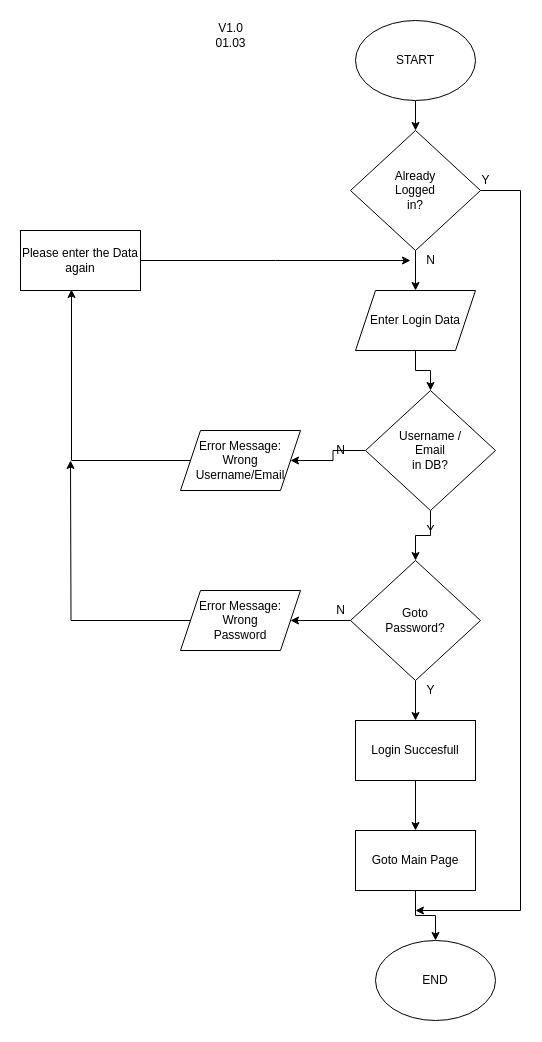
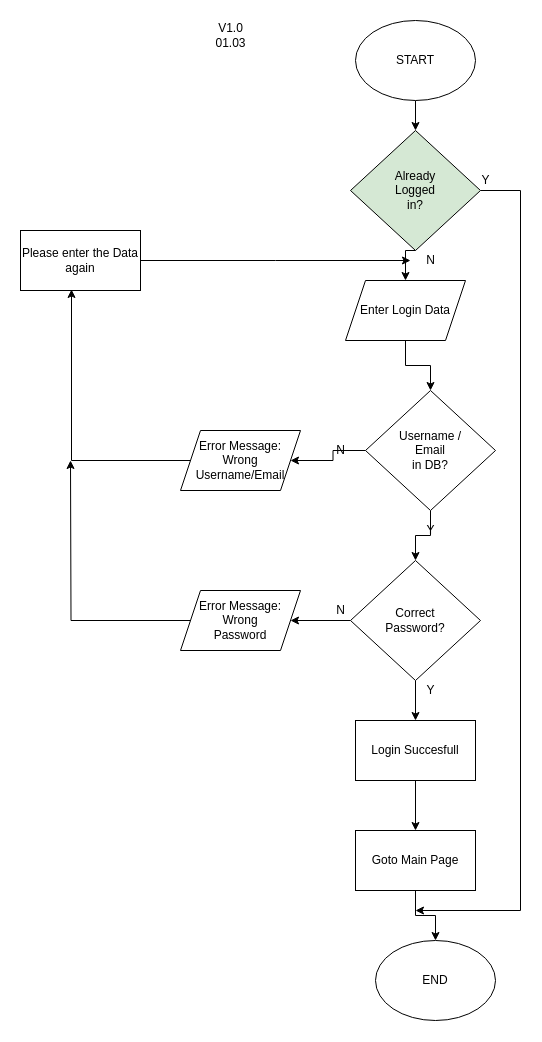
  <mxCell id="0" />
  <mxCell id="1" parent="0" />
  <mxCell id="2" style="edgeStyle=orthogonalEdgeStyle;rounded=0;orthogonalLoop=1;jettySize=auto;html=1;exitX=0.5;exitY=1;exitDx=0;exitDy=0;entryX=0.5;entryY=0;entryDx=0;entryDy=0;" edge="1" parent="1" source="3" target="12"><mxGeometry relative="1" as="geometry" /></mxCell>
  <mxCell id="3" value="START" style="ellipse;whiteSpace=wrap;html=1;" vertex="1" parent="1"><mxGeometry x="355" y="20" width="120" height="80" as="geometry" /></mxCell>
  <mxCell id="4" value="END" style="ellipse;whiteSpace=wrap;html=1;" vertex="1" parent="1"><mxGeometry x="375" y="940" width="120" height="80" as="geometry" /></mxCell>
  <mxCell id="5" style="edgeStyle=orthogonalEdgeStyle;rounded=0;orthogonalLoop=1;jettySize=auto;html=1;exitX=0.5;exitY=1;exitDx=0;exitDy=0;entryX=0.5;entryY=0;entryDx=0;entryDy=0;" edge="1" parent="1" source="6" target="9"><mxGeometry relative="1" as="geometry" /></mxCell>
- <mxCell id="6" value="Enter Login Data" style="shape=parallelogram;perimeter=parallelogramPerimeter;whiteSpace=wrap;html=1;fixedSize=1;" vertex="1" parent="1"><mxGeometry x="355" y="290" width="120" height="60" as="geometry" /></mxCell>
+ <mxCell id="6" value="Enter Login Data" style="shape=parallelogram;perimeter=parallelogramPerimeter;whiteSpace=wrap;html=1;fixedSize=1;" vertex="1" parent="1"><mxGeometry x="345" y="280" width="120" height="60" as="geometry" /></mxCell>
  <mxCell id="7" style="edgeStyle=orthogonalEdgeStyle;rounded=0;orthogonalLoop=1;jettySize=auto;html=1;exitX=0.5;exitY=1;exitDx=0;exitDy=0;entryX=0.5;entryY=0;entryDx=0;entryDy=0;" edge="1" parent="1" source="9" target="15"><mxGeometry relative="1" as="geometry" /></mxCell>
  <mxCell id="8" style="edgeStyle=orthogonalEdgeStyle;rounded=0;orthogonalLoop=1;jettySize=auto;html=1;exitX=0;exitY=0.5;exitDx=0;exitDy=0;entryX=1;entryY=0.5;entryDx=0;entryDy=0;" edge="1" parent="1" source="9" target="30"><mxGeometry relative="1" as="geometry"><mxPoint x="300" y="460" as="targetPoint" /></mxGeometry></mxCell>
  <mxCell id="9" value="Username /&lt;br&gt;Email&lt;br&gt;in DB?" style="rhombus;whiteSpace=wrap;html=1;" vertex="1" parent="1"><mxGeometry x="365" y="390" width="130" height="120" as="geometry" /></mxCell>
  <mxCell id="10" style="edgeStyle=orthogonalEdgeStyle;rounded=0;orthogonalLoop=1;jettySize=auto;html=1;exitX=0.5;exitY=1;exitDx=0;exitDy=0;entryX=0.5;entryY=0;entryDx=0;entryDy=0;" edge="1" parent="1" source="12" target="6"><mxGeometry relative="1" as="geometry" /></mxCell>
  <mxCell id="11" style="edgeStyle=orthogonalEdgeStyle;rounded=0;orthogonalLoop=1;jettySize=auto;html=1;exitX=1;exitY=0.5;exitDx=0;exitDy=0;" edge="1" parent="1" source="12"><mxGeometry relative="1" as="geometry"><mxPoint x="415" y="910" as="targetPoint" /><Array as="points"><mxPoint x="520" y="190" /><mxPoint x="520" y="910" /></Array></mxGeometry></mxCell>
- <mxCell id="12" value="&lt;div&gt;Already&lt;/div&gt;&lt;div&gt;Logged&lt;/div&gt;&lt;div&gt;in?&lt;/div&gt;" style="rhombus;whiteSpace=wrap;html=1;" vertex="1" parent="1"><mxGeometry x="350" y="130" width="130" height="120" as="geometry" /></mxCell>
+ <mxCell id="12" value="&lt;div&gt;Already&lt;/div&gt;&lt;div&gt;Logged&lt;/div&gt;&lt;div&gt;in?&lt;/div&gt;" style="rhombus;whiteSpace=wrap;html=1;fillColor=#d5e8d4;" vertex="1" parent="1"><mxGeometry x="350" y="130" width="130" height="120" as="geometry" /></mxCell>
  <mxCell id="13" value="" style="edgeStyle=orthogonalEdgeStyle;rounded=0;orthogonalLoop=1;jettySize=auto;html=1;entryX=1;entryY=0.5;entryDx=0;entryDy=0;" edge="1" parent="1" source="15" target="31"><mxGeometry relative="1" as="geometry"><mxPoint x="300" y="620" as="targetPoint" /></mxGeometry></mxCell>
  <mxCell id="14" style="edgeStyle=orthogonalEdgeStyle;rounded=0;orthogonalLoop=1;jettySize=auto;html=1;exitX=0.5;exitY=1;exitDx=0;exitDy=0;entryX=0.5;entryY=0;entryDx=0;entryDy=0;" edge="1" parent="1" source="15" target="21"><mxGeometry relative="1" as="geometry" /></mxCell>
- <mxCell id="15" value="Goto&lt;br&gt;Password?" style="rhombus;whiteSpace=wrap;html=1;" vertex="1" parent="1"><mxGeometry x="350" y="560" width="130" height="120" as="geometry" /></mxCell>
+ <mxCell id="15" value="Correct&lt;br&gt;Password?" style="rhombus;whiteSpace=wrap;html=1;" vertex="1" parent="1"><mxGeometry x="350" y="560" width="130" height="120" as="geometry" /></mxCell>
  <mxCell id="16" style="edgeStyle=orthogonalEdgeStyle;rounded=0;orthogonalLoop=1;jettySize=auto;html=1;exitX=0;exitY=0.5;exitDx=0;exitDy=0;entryX=0.425;entryY=0.983;entryDx=0;entryDy=0;entryPerimeter=0;" edge="1" parent="1" source="30" target="19"><mxGeometry relative="1" as="geometry"><mxPoint x="180" y="460" as="sourcePoint" /></mxGeometry></mxCell>
  <mxCell id="17" style="edgeStyle=orthogonalEdgeStyle;rounded=0;orthogonalLoop=1;jettySize=auto;html=1;exitX=0;exitY=0.5;exitDx=0;exitDy=0;" edge="1" parent="1" source="31"><mxGeometry relative="1" as="geometry"><mxPoint x="70" y="460" as="targetPoint" /><mxPoint x="180" y="620" as="sourcePoint" /></mxGeometry></mxCell>
  <mxCell id="18" style="edgeStyle=orthogonalEdgeStyle;rounded=0;orthogonalLoop=1;jettySize=auto;html=1;exitX=1;exitY=0.5;exitDx=0;exitDy=0;" edge="1" parent="1" source="19"><mxGeometry relative="1" as="geometry"><mxPoint x="410" y="260" as="targetPoint" /></mxGeometry></mxCell>
  <mxCell id="19" value="Please enter the Data again" style="rounded=0;whiteSpace=wrap;html=1;" vertex="1" parent="1"><mxGeometry x="20" y="230" width="120" height="60" as="geometry" /></mxCell>
  <mxCell id="20" style="edgeStyle=orthogonalEdgeStyle;rounded=0;orthogonalLoop=1;jettySize=auto;html=1;exitX=0.5;exitY=1;exitDx=0;exitDy=0;entryX=0.5;entryY=0;entryDx=0;entryDy=0;" edge="1" parent="1" source="21" target="23"><mxGeometry relative="1" as="geometry" /></mxCell>
  <mxCell id="21" value="Login Succesfull" style="rounded=0;whiteSpace=wrap;html=1;" vertex="1" parent="1"><mxGeometry x="355" y="720" width="120" height="60" as="geometry" /></mxCell>
  <mxCell id="22" style="edgeStyle=orthogonalEdgeStyle;rounded=0;orthogonalLoop=1;jettySize=auto;html=1;exitX=0.5;exitY=1;exitDx=0;exitDy=0;entryX=0.5;entryY=0;entryDx=0;entryDy=0;" edge="1" parent="1" source="23" target="4"><mxGeometry relative="1" as="geometry" /></mxCell>
  <mxCell id="23" value="Goto Main Page" style="rounded=0;whiteSpace=wrap;html=1;" vertex="1" parent="1"><mxGeometry x="355" y="830" width="120" height="60" as="geometry" /></mxCell>
  <mxCell id="24" value="Y" style="text;html=1;align=center;verticalAlign=middle;resizable=0;points=[];autosize=1;strokeColor=none;fillColor=none;" vertex="1" parent="1"><mxGeometry x="475" y="170" width="20" height="20" as="geometry" /></mxCell>
  <mxCell id="25" value="Y" style="text;html=1;align=center;verticalAlign=middle;resizable=0;points=[];autosize=1;strokeColor=none;fillColor=none;" vertex="1" parent="1"><mxGeometry x="420" y="520" width="20" height="20" as="geometry" /></mxCell>
  <mxCell id="26" value="Y" style="text;html=1;align=center;verticalAlign=middle;resizable=0;points=[];autosize=1;strokeColor=none;fillColor=none;" vertex="1" parent="1"><mxGeometry x="420" y="680" width="20" height="20" as="geometry" /></mxCell>
  <mxCell id="27" value="N" style="text;html=1;align=center;verticalAlign=middle;resizable=0;points=[];autosize=1;strokeColor=none;fillColor=none;" vertex="1" parent="1"><mxGeometry x="420" y="250" width="20" height="20" as="geometry" /></mxCell>
  <mxCell id="28" value="N" style="text;html=1;align=center;verticalAlign=middle;resizable=0;points=[];autosize=1;strokeColor=none;fillColor=none;" vertex="1" parent="1"><mxGeometry x="330" y="440" width="20" height="20" as="geometry" /></mxCell>
  <mxCell id="29" value="N" style="text;html=1;align=center;verticalAlign=middle;resizable=0;points=[];autosize=1;strokeColor=none;fillColor=none;" vertex="1" parent="1"><mxGeometry x="330" y="600" width="20" height="20" as="geometry" /></mxCell>
  <mxCell id="30" value="&lt;span&gt;Error Message:&lt;/span&gt;&lt;br&gt;&lt;span&gt;Wrong Username/Email&lt;/span&gt;" style="shape=parallelogram;perimeter=parallelogramPerimeter;whiteSpace=wrap;html=1;fixedSize=1;" vertex="1" parent="1"><mxGeometry x="180" y="430" width="120" height="60" as="geometry" /></mxCell>
  <mxCell id="31" value="&lt;span&gt;Error Message:&lt;/span&gt;&lt;br&gt;&lt;span&gt;Wrong&lt;/span&gt;&lt;br&gt;&lt;span&gt;Password&lt;/span&gt;" style="shape=parallelogram;perimeter=parallelogramPerimeter;whiteSpace=wrap;html=1;fixedSize=1;" vertex="1" parent="1"><mxGeometry x="180" y="590" width="120" height="60" as="geometry" /></mxCell>
  <mxCell id="32" value="V1.0&lt;br&gt;01.03" style="text;html=1;align=center;verticalAlign=middle;resizable=0;points=[];autosize=1;strokeColor=none;fillColor=none;" vertex="1" parent="1"><mxGeometry x="205" y="20" width="50" height="30" as="geometry" /></mxCell>
